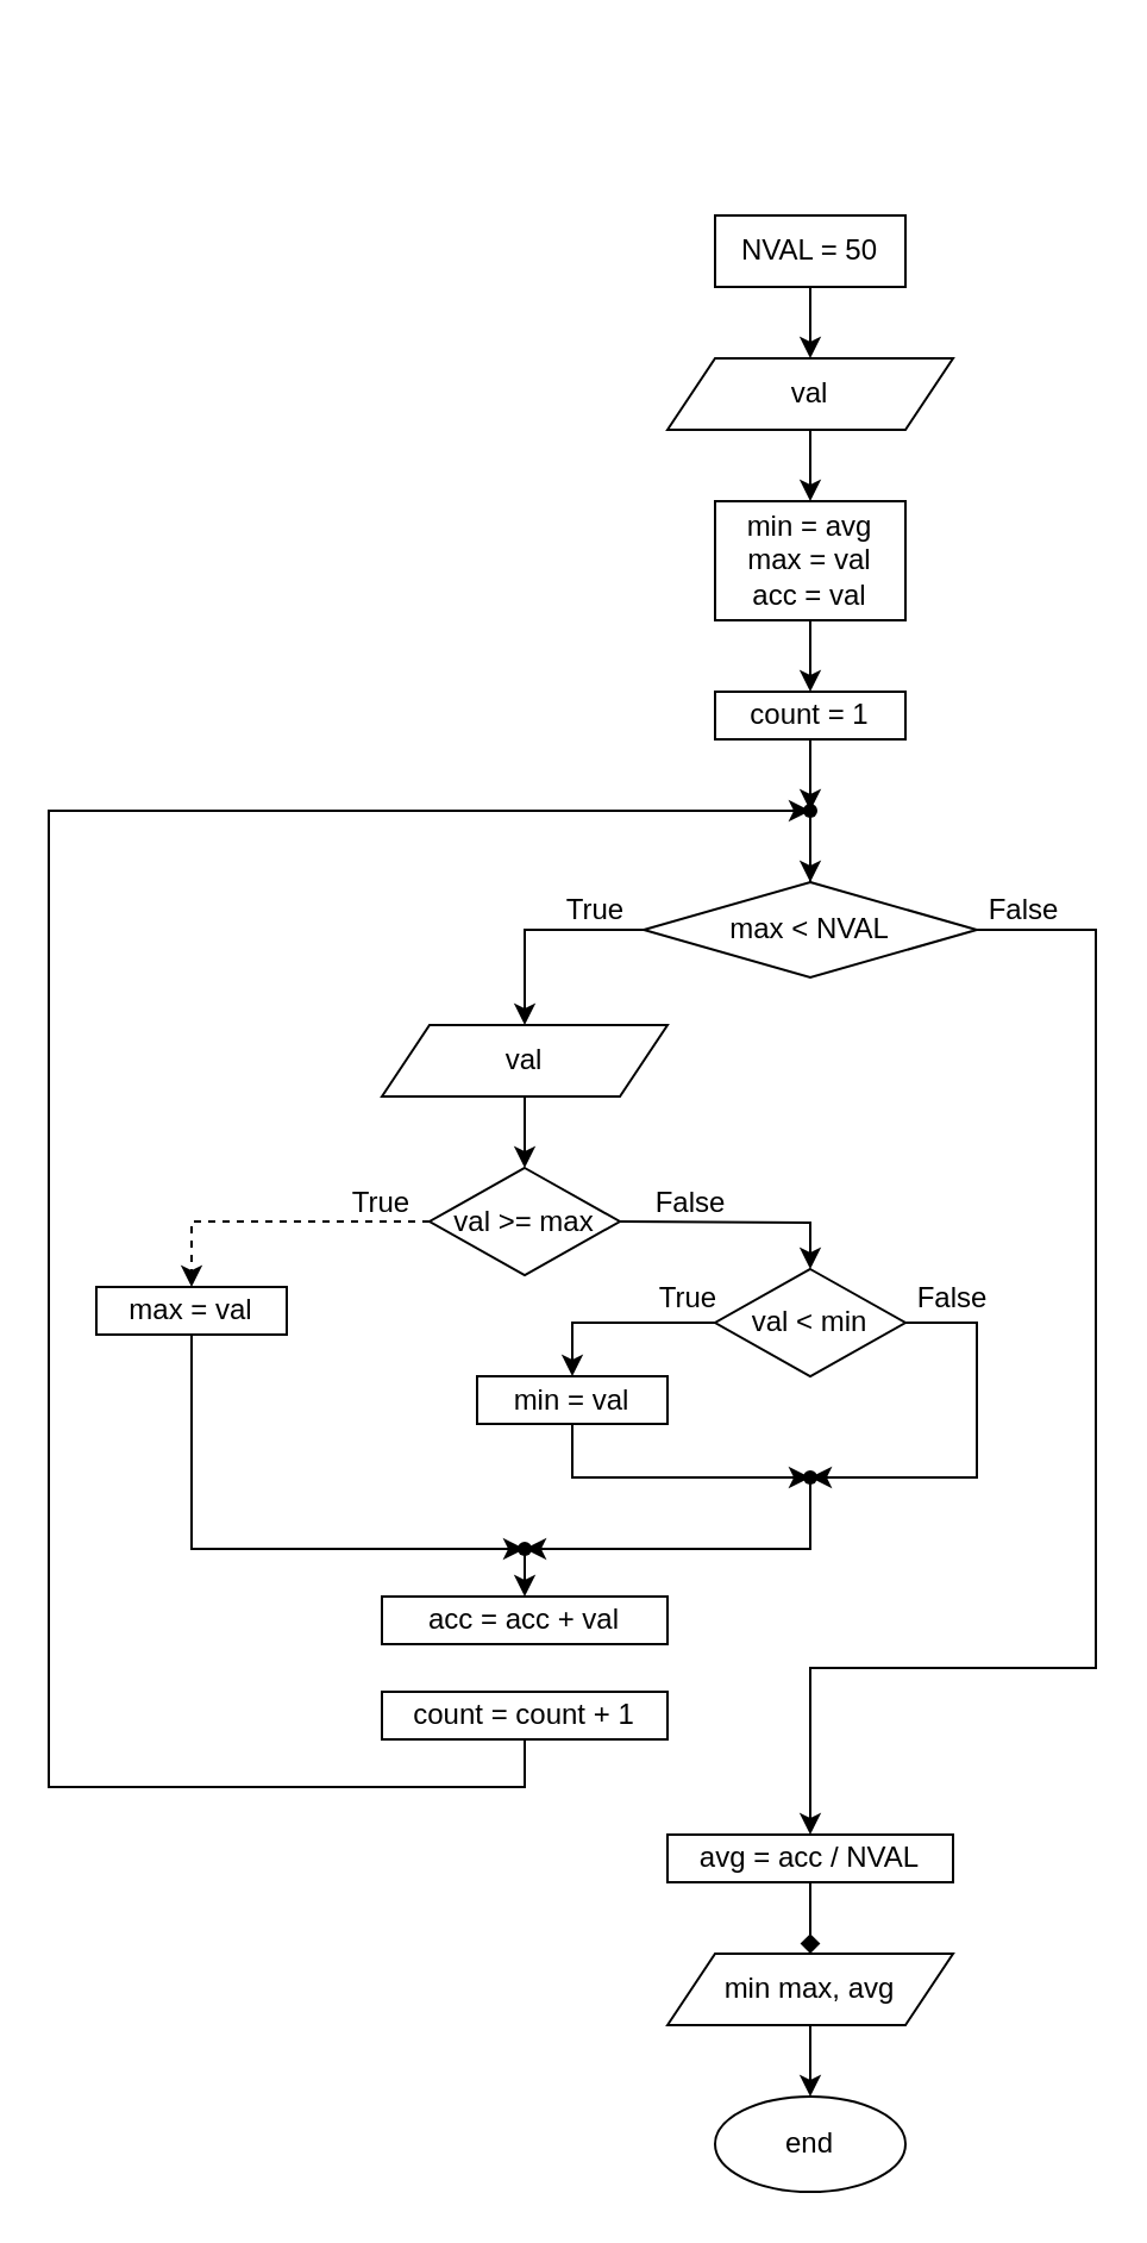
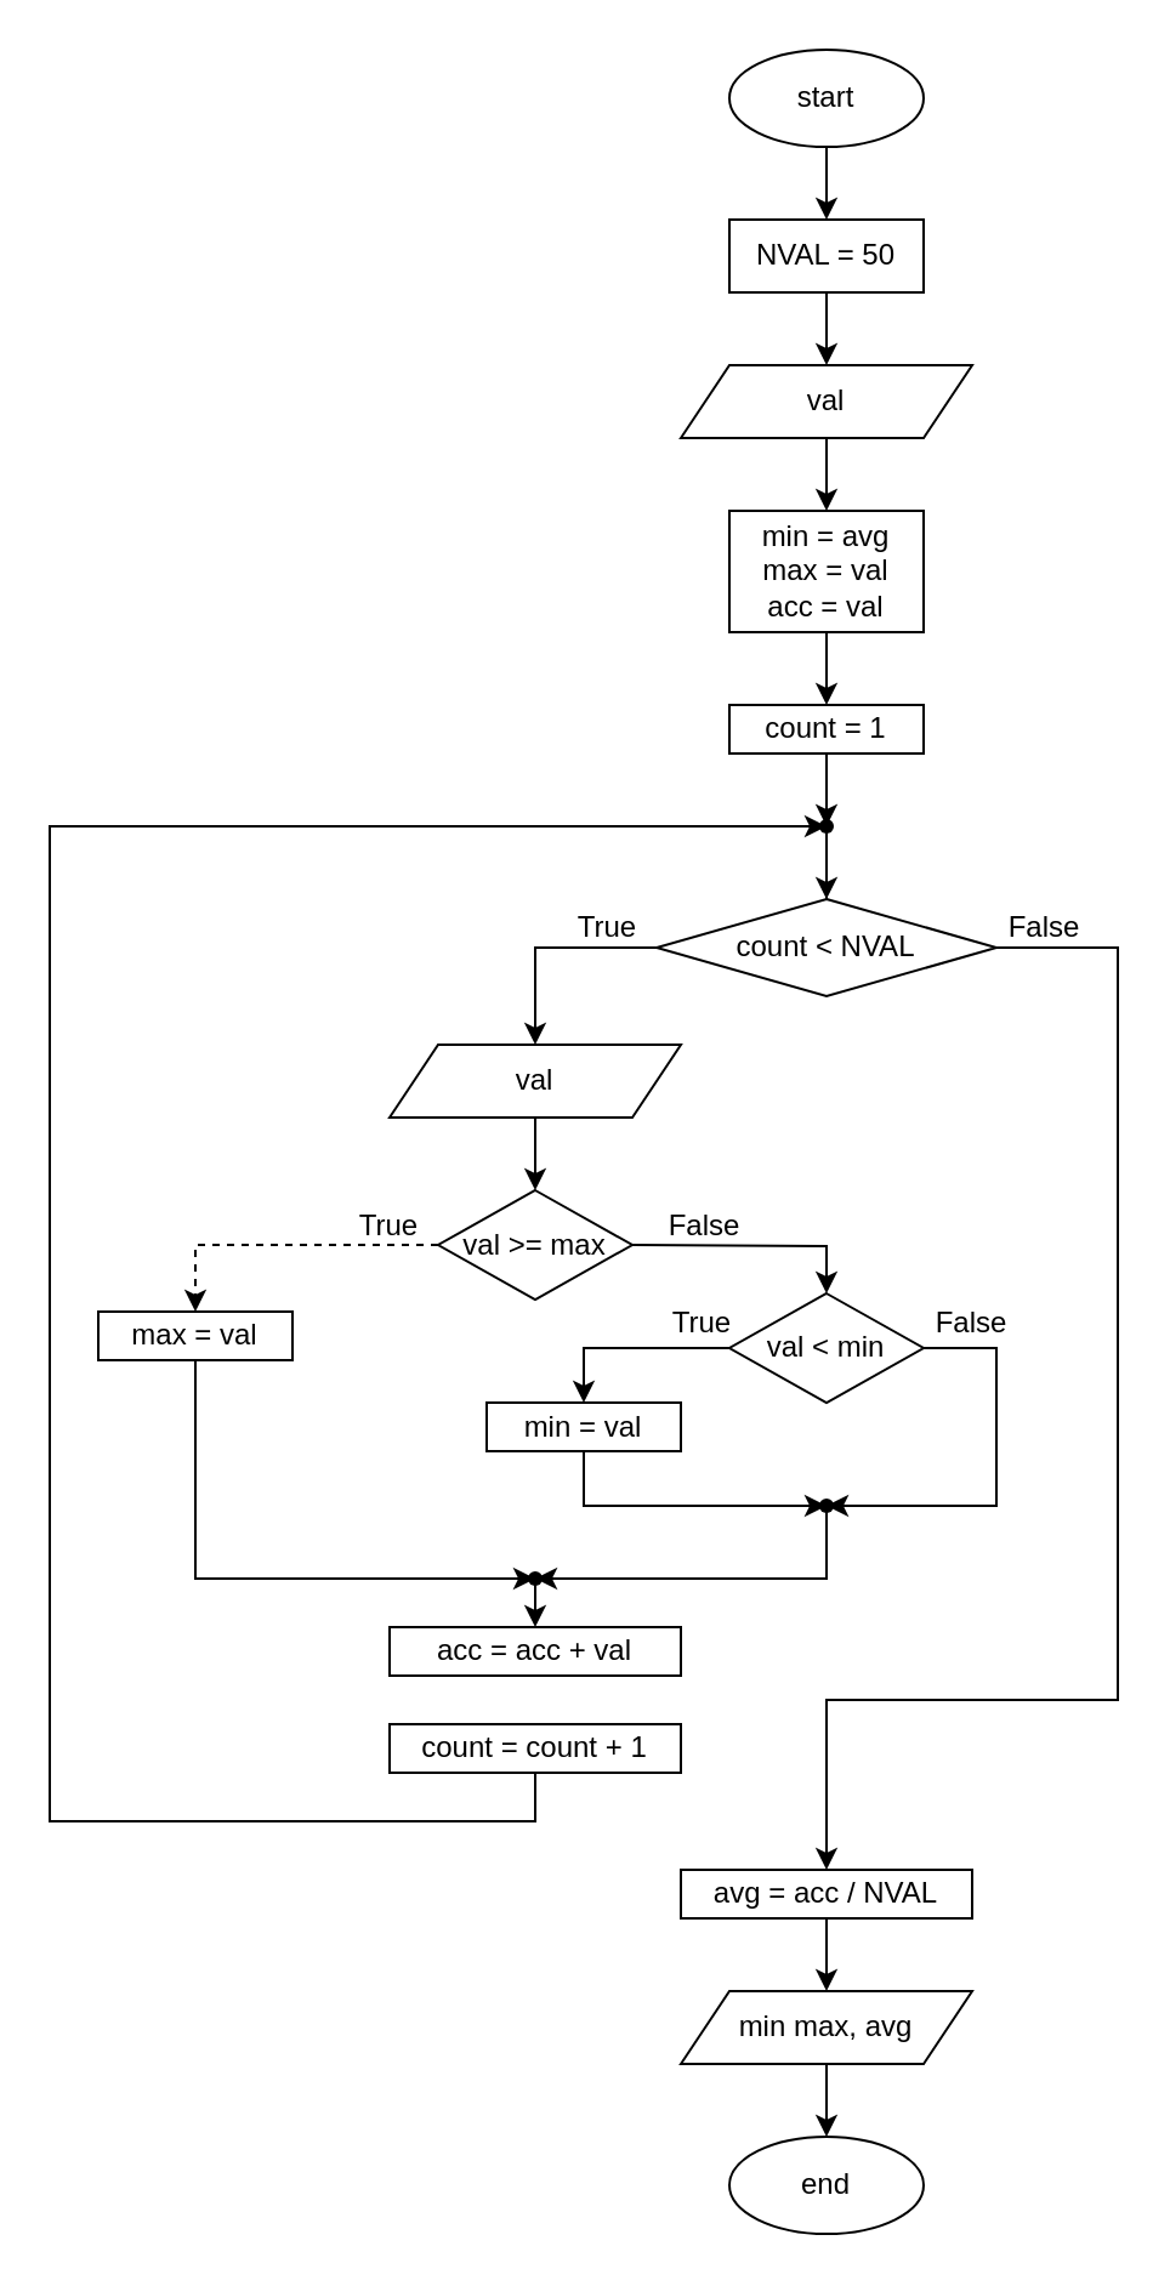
  <mxCell id="0" />
  <mxCell id="1" parent="0" />
+ <mxCell id="2" value="" style="edgeStyle=orthogonalEdgeStyle;rounded=0;orthogonalLoop=1;jettySize=auto;html=1;" edge="1" parent="1" source="3" target="5"><mxGeometry relative="1" as="geometry" /></mxCell>
+ <mxCell id="3" value="start" style="ellipse;whiteSpace=wrap;html=1;" vertex="1" parent="1"><mxGeometry x="300" y="20" width="80" height="40" as="geometry" /></mxCell>
  <mxCell id="4" value="" style="edgeStyle=orthogonalEdgeStyle;rounded=0;orthogonalLoop=1;jettySize=auto;html=1;" edge="1" parent="1" source="5" target="7"><mxGeometry relative="1" as="geometry" /></mxCell>
  <mxCell id="5" value="NVAL = 50" style="rounded=0;whiteSpace=wrap;html=1;" vertex="1" parent="1"><mxGeometry x="300" y="90" width="80" height="30" as="geometry" /></mxCell>
  <mxCell id="6" value="" style="edgeStyle=orthogonalEdgeStyle;rounded=0;orthogonalLoop=1;jettySize=auto;html=1;" edge="1" parent="1" source="7" target="9"><mxGeometry relative="1" as="geometry" /></mxCell>
  <mxCell id="7" value="val" style="shape=parallelogram;perimeter=parallelogramPerimeter;whiteSpace=wrap;html=1;fixedSize=1;rounded=0;" vertex="1" parent="1"><mxGeometry x="280" y="150" width="120" height="30" as="geometry" /></mxCell>
  <mxCell id="8" value="" style="edgeStyle=orthogonalEdgeStyle;rounded=0;orthogonalLoop=1;jettySize=auto;html=1;" edge="1" parent="1" source="9" target="11"><mxGeometry relative="1" as="geometry" /></mxCell>
  <mxCell id="9" value="min = avg&lt;div&gt;max = val&lt;/div&gt;&lt;div&gt;acc = val&lt;/div&gt;" style="whiteSpace=wrap;html=1;rounded=0;" vertex="1" parent="1"><mxGeometry x="300" y="210" width="80" height="50" as="geometry" /></mxCell>
  <mxCell id="10" value="" style="edgeStyle=orthogonalEdgeStyle;rounded=0;orthogonalLoop=1;jettySize=auto;html=1;" edge="1" parent="1" source="11" target="13"><mxGeometry relative="1" as="geometry" /></mxCell>
  <mxCell id="11" value="count = 1" style="whiteSpace=wrap;html=1;rounded=0;" vertex="1" parent="1"><mxGeometry x="300" y="290" width="80" height="20" as="geometry" /></mxCell>
  <mxCell id="12" value="" style="edgeStyle=orthogonalEdgeStyle;rounded=0;orthogonalLoop=1;jettySize=auto;html=1;" edge="1" parent="1" source="13" target="14"><mxGeometry relative="1" as="geometry" /></mxCell>
  <mxCell id="13" value="" style="shape=waypoint;sketch=0;size=6;pointerEvents=1;points=[];fillColor=default;resizable=0;rotatable=0;perimeter=centerPerimeter;snapToPoint=1;rounded=0;" vertex="1" parent="1"><mxGeometry x="330" y="330" width="20" height="20" as="geometry" /></mxCell>
- <mxCell id="14" value="max &amp;lt; NVAL" style="rhombus;whiteSpace=wrap;html=1;rounded=0;" vertex="1" parent="1"><mxGeometry x="270" y="370" width="140" height="40" as="geometry" /></mxCell>
+ <mxCell id="14" value="count &amp;lt; NVAL" style="rhombus;whiteSpace=wrap;html=1;rounded=0;" vertex="1" parent="1"><mxGeometry x="270" y="370" width="140" height="40" as="geometry" /></mxCell>
  <mxCell id="15" value="" style="edgeStyle=orthogonalEdgeStyle;rounded=0;orthogonalLoop=1;jettySize=auto;html=1;" edge="1" parent="1" source="16" target="18"><mxGeometry relative="1" as="geometry" /></mxCell>
  <mxCell id="16" value="val" style="shape=parallelogram;perimeter=parallelogramPerimeter;whiteSpace=wrap;html=1;fixedSize=1;rounded=0;" vertex="1" parent="1"><mxGeometry x="160" y="430" width="120" height="30" as="geometry" /></mxCell>
  <mxCell id="17" value="" style="edgeStyle=orthogonalEdgeStyle;rounded=0;orthogonalLoop=1;jettySize=auto;html=1;dashed=1;" edge="1" parent="1" source="18" target="20"><mxGeometry relative="1" as="geometry" /></mxCell>
  <mxCell id="18" value="val &amp;gt;= max" style="rhombus;whiteSpace=wrap;html=1;rounded=0;" vertex="1" parent="1"><mxGeometry x="180" y="490" width="80" height="45" as="geometry" /></mxCell>
  <mxCell id="19" value="" style="edgeStyle=orthogonalEdgeStyle;rounded=0;orthogonalLoop=1;jettySize=auto;html=1;" edge="1" parent="1" source="20" target="36"><mxGeometry relative="1" as="geometry"><Array as="points"><mxPoint x="80" y="650" /></Array></mxGeometry></mxCell>
  <mxCell id="20" value="max = val" style="whiteSpace=wrap;html=1;rounded=0;" vertex="1" parent="1"><mxGeometry x="40" y="540" width="80" height="20" as="geometry" /></mxCell>
  <mxCell id="21" value="True" style="text;html=1;align=center;verticalAlign=middle;whiteSpace=wrap;rounded=0;" vertex="1" parent="1"><mxGeometry x="130" y="490" width="60" height="30" as="geometry" /></mxCell>
  <mxCell id="22" value="True" style="text;html=1;align=center;verticalAlign=middle;whiteSpace=wrap;rounded=0;" vertex="1" parent="1"><mxGeometry x="220" y="367" width="60" height="30" as="geometry" /></mxCell>
  <mxCell id="23" value="False" style="text;html=1;align=center;verticalAlign=middle;whiteSpace=wrap;rounded=0;" vertex="1" parent="1"><mxGeometry x="400" y="367" width="60" height="30" as="geometry" /></mxCell>
  <mxCell id="24" value="" style="endArrow=classic;html=1;rounded=0;exitX=0;exitY=0.5;exitDx=0;exitDy=0;entryX=0.5;entryY=0;entryDx=0;entryDy=0;" edge="1" parent="1" source="14" target="16"><mxGeometry width="50" height="50" relative="1" as="geometry"><mxPoint x="330" y="410" as="sourcePoint" /><mxPoint x="380" y="360" as="targetPoint" /><Array as="points"><mxPoint x="220" y="390" /></Array></mxGeometry></mxCell>
  <mxCell id="25" value="" style="edgeStyle=orthogonalEdgeStyle;rounded=0;orthogonalLoop=1;jettySize=auto;html=1;" edge="1" parent="1" source="26" target="31"><mxGeometry relative="1" as="geometry"><Array as="points"><mxPoint x="410" y="555" /><mxPoint x="410" y="620" /></Array></mxGeometry></mxCell>
  <mxCell id="26" value="val &amp;lt; min" style="rhombus;whiteSpace=wrap;html=1;rounded=0;" vertex="1" parent="1"><mxGeometry x="300" y="532.5" width="80" height="45" as="geometry" /></mxCell>
  <mxCell id="27" value="" style="endArrow=classic;html=1;rounded=0;exitX=1;exitY=0.5;exitDx=0;exitDy=0;entryX=0.5;entryY=0;entryDx=0;entryDy=0;" edge="1" parent="1" source="18" target="26"><mxGeometry width="50" height="50" relative="1" as="geometry"><mxPoint x="330" y="410" as="sourcePoint" /><mxPoint x="380" y="360" as="targetPoint" /><Array as="points"><mxPoint x="340" y="513" /></Array></mxGeometry></mxCell>
  <mxCell id="28" value="False" style="text;html=1;align=center;verticalAlign=middle;whiteSpace=wrap;rounded=0;" vertex="1" parent="1"><mxGeometry x="260" y="490" width="60" height="30" as="geometry" /></mxCell>
  <mxCell id="29" value="min = val" style="whiteSpace=wrap;html=1;rounded=0;" vertex="1" parent="1"><mxGeometry x="200" y="577.5" width="80" height="20" as="geometry" /></mxCell>
  <mxCell id="30" value="" style="endArrow=classic;html=1;rounded=0;exitX=0;exitY=0.5;exitDx=0;exitDy=0;entryX=0.5;entryY=0;entryDx=0;entryDy=0;" edge="1" parent="1" source="26" target="29"><mxGeometry width="50" height="50" relative="1" as="geometry"><mxPoint x="330" y="460" as="sourcePoint" /><mxPoint x="380" y="410" as="targetPoint" /><Array as="points"><mxPoint x="240" y="555" /></Array></mxGeometry></mxCell>
  <mxCell id="31" value="" style="shape=waypoint;sketch=0;size=6;pointerEvents=1;points=[];fillColor=default;resizable=0;rotatable=0;perimeter=centerPerimeter;snapToPoint=1;rounded=0;" vertex="1" parent="1"><mxGeometry x="330" y="610" width="20" height="20" as="geometry" /></mxCell>
  <mxCell id="32" value="" style="endArrow=classic;html=1;rounded=0;exitX=0.5;exitY=1;exitDx=0;exitDy=0;" edge="1" parent="1" source="29" target="31"><mxGeometry width="50" height="50" relative="1" as="geometry"><mxPoint x="330" y="460" as="sourcePoint" /><mxPoint x="380" y="410" as="targetPoint" /><Array as="points"><mxPoint x="240" y="620" /></Array></mxGeometry></mxCell>
  <mxCell id="33" value="True" style="text;html=1;align=center;verticalAlign=middle;whiteSpace=wrap;rounded=0;" vertex="1" parent="1"><mxGeometry x="259" y="530" width="60" height="30" as="geometry" /></mxCell>
  <mxCell id="34" value="False" style="text;html=1;align=center;verticalAlign=middle;whiteSpace=wrap;rounded=0;" vertex="1" parent="1"><mxGeometry x="370" y="530" width="60" height="30" as="geometry" /></mxCell>
  <mxCell id="35" value="" style="edgeStyle=orthogonalEdgeStyle;rounded=0;orthogonalLoop=1;jettySize=auto;html=1;entryX=0.5;entryY=0;entryDx=0;entryDy=0;" edge="1" parent="1" source="36" target="38"><mxGeometry relative="1" as="geometry" /></mxCell>
  <mxCell id="36" value="" style="shape=waypoint;sketch=0;size=6;pointerEvents=1;points=[];fillColor=default;resizable=0;rotatable=0;perimeter=centerPerimeter;snapToPoint=1;rounded=0;" vertex="1" parent="1"><mxGeometry x="210" y="640" width="20" height="20" as="geometry" /></mxCell>
  <mxCell id="37" value="" style="endArrow=classic;html=1;rounded=0;entryX=0.59;entryY=0.245;entryDx=0;entryDy=0;entryPerimeter=0;" edge="1" parent="1" source="31" target="36"><mxGeometry width="50" height="50" relative="1" as="geometry"><mxPoint x="330" y="460" as="sourcePoint" /><mxPoint x="380" y="410" as="targetPoint" /><Array as="points"><mxPoint x="340" y="650" /></Array></mxGeometry></mxCell>
  <mxCell id="38" value="acc = acc + val" style="whiteSpace=wrap;html=1;rounded=0;" vertex="1" parent="1"><mxGeometry x="160" y="670" width="120" height="20" as="geometry" /></mxCell>
  <mxCell id="39" value="count = count + 1" style="whiteSpace=wrap;html=1;rounded=0;" vertex="1" parent="1"><mxGeometry x="160" y="710" width="120" height="20" as="geometry" /></mxCell>
  <mxCell id="40" value="" style="endArrow=classic;html=1;rounded=0;exitX=0.5;exitY=1;exitDx=0;exitDy=0;entryX=0.228;entryY=0.511;entryDx=0;entryDy=0;entryPerimeter=0;" edge="1" parent="1" source="39" target="13"><mxGeometry width="50" height="50" relative="1" as="geometry"><mxPoint x="180" y="550" as="sourcePoint" /><mxPoint x="230" y="500" as="targetPoint" /><Array as="points"><mxPoint x="220" y="750" /><mxPoint x="20" y="750" /><mxPoint x="20" y="340" /></Array></mxGeometry></mxCell>
- <mxCell id="41" value="" style="edgeStyle=orthogonalEdgeStyle;rounded=0;orthogonalLoop=1;jettySize=auto;html=1;endArrow=diamond;" edge="1" parent="1" source="42" target="45"><mxGeometry relative="1" as="geometry" /></mxCell>
+ <mxCell id="41" value="" style="edgeStyle=orthogonalEdgeStyle;rounded=0;orthogonalLoop=1;jettySize=auto;html=1;" edge="1" parent="1" source="42" target="45"><mxGeometry relative="1" as="geometry" /></mxCell>
  <mxCell id="42" value="avg = acc / NVAL" style="whiteSpace=wrap;html=1;rounded=0;" vertex="1" parent="1"><mxGeometry x="280" y="770" width="120" height="20" as="geometry" /></mxCell>
  <mxCell id="43" value="" style="endArrow=classic;html=1;rounded=0;entryX=0.5;entryY=0;entryDx=0;entryDy=0;exitX=1;exitY=0.5;exitDx=0;exitDy=0;" edge="1" parent="1" source="14" target="42"><mxGeometry width="50" height="50" relative="1" as="geometry"><mxPoint x="340" y="560" as="sourcePoint" /><mxPoint x="390" y="510" as="targetPoint" /><Array as="points"><mxPoint x="460" y="390" /><mxPoint x="460" y="700" /><mxPoint x="340" y="700" /></Array></mxGeometry></mxCell>
  <mxCell id="44" value="" style="edgeStyle=orthogonalEdgeStyle;rounded=0;orthogonalLoop=1;jettySize=auto;html=1;" edge="1" parent="1" source="45" target="46"><mxGeometry relative="1" as="geometry" /></mxCell>
  <mxCell id="45" value="min max, avg" style="shape=parallelogram;perimeter=parallelogramPerimeter;whiteSpace=wrap;html=1;fixedSize=1;rounded=0;" vertex="1" parent="1"><mxGeometry x="280" y="820" width="120" height="30" as="geometry" /></mxCell>
  <mxCell id="46" value="end" style="ellipse;whiteSpace=wrap;html=1;" vertex="1" parent="1"><mxGeometry x="300" y="880" width="80" height="40" as="geometry" /></mxCell>
